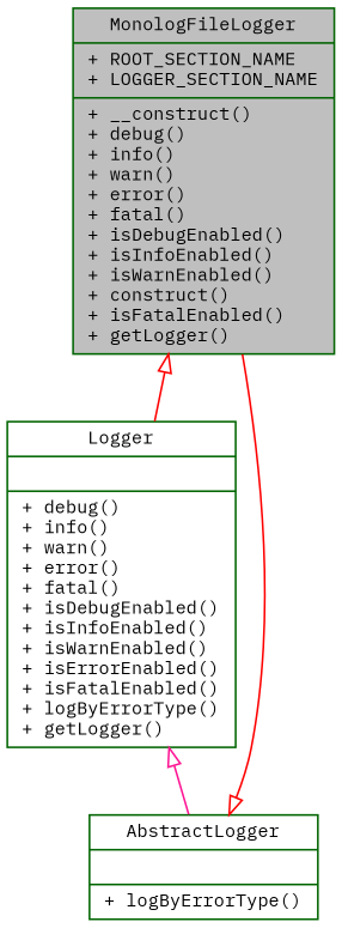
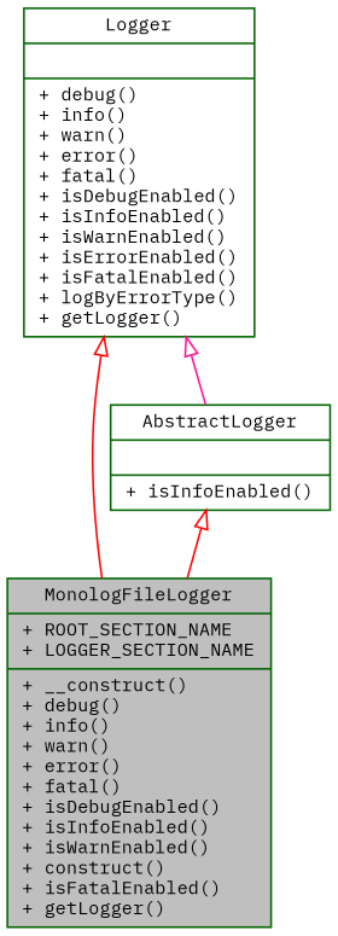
  digraph {
    fontname="IBM Plex Mono"
    node [color=darkgreen fillcolor=white fontname="IBM Plex Mono" fontsize=10 shape=record style=filled]
    edge [arrowtail=onormal color=red dir=back fontname="IBM Plex Mono" fontsize=10 labelfontname=Helvetica labelfontsize=10 style=solid]
    n1 [fillcolor=grey75 fontcolor=black height=0.2 label="{MonologFileLogger\n|+ ROOT_SECTION_NAME\l+ LOGGER_SECTION_NAME\l|+ __construct()\l+ debug()\l+ info()\l+ warn()\l+ error()\l+ fatal()\l+ isDebugEnabled()\l+ isInfoEnabled()\l+ isWarnEnabled()\l+ construct()\l+ isFatalEnabled()\l+ getLogger()\l}" width=0.4]
-   n2 [height=0.2 label="{AbstractLogger\n||+ logByErrorType()\l}" width=0.4]
+   n2 [height=0.2 label="{AbstractLogger\n||+ isInfoEnabled()\l}" width=0.4]
    n3 [height=0.2 label="{Logger\n||+ debug()\l+ info()\l+ warn()\l+ error()\l+ fatal()\l+ isDebugEnabled()\l+ isInfoEnabled()\l+ isWarnEnabled()\l+ isErrorEnabled()\l+ isFatalEnabled()\l+ logByErrorType()\l+ getLogger()\l}" width=0.4]
    n2 -> n1
-   n1 -> n3
+   n3 -> n1
    n3 -> n2 [color=deeppink]
  }
